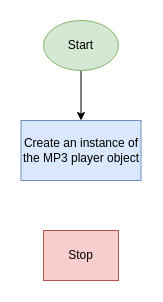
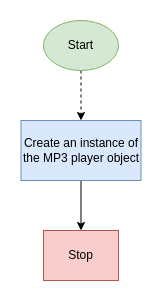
  <mxCell id="0" />
  <mxCell id="1" parent="0" />
- <mxCell id="2" value="" style="edgeStyle=orthogonalEdgeStyle;rounded=0;orthogonalLoop=1;jettySize=auto;html=1;" edge="1" parent="1" source="3" target="5"><mxGeometry relative="1" as="geometry" /></mxCell>
+ <mxCell id="2" value="" style="edgeStyle=orthogonalEdgeStyle;rounded=0;orthogonalLoop=1;jettySize=auto;html=1;dashed=1;" edge="1" parent="1" source="3" target="5"><mxGeometry relative="1" as="geometry" /></mxCell>
  <mxCell id="3" value="Start" style="ellipse;whiteSpace=wrap;html=1;fillColor=#d5e8d4;strokeColor=#82b366;" vertex="1" parent="1"><mxGeometry x="43" y="20" width="75" height="50" as="geometry" /></mxCell>
+ <mxCell id="4" value="" style="edgeStyle=orthogonalEdgeStyle;rounded=0;orthogonalLoop=1;jettySize=auto;html=1;" edge="1" parent="1" source="5" target="6"><mxGeometry relative="1" as="geometry" /></mxCell>
  <mxCell id="5" value="Create an instance of the MP3 player object" style="rounded=0;whiteSpace=wrap;html=1;fillColor=#dae8fc;strokeColor=#6c8ebf;" vertex="1" parent="1"><mxGeometry x="20.5" y="120" width="120" height="60" as="geometry" /></mxCell>
  <mxCell id="6" value="Stop" style="whiteSpace=wrap;html=1;fillColor=#f8cecc;strokeColor=#b85450;rounded=0;" vertex="1" parent="1"><mxGeometry x="43" y="230" width="75" height="50" as="geometry" /></mxCell>
